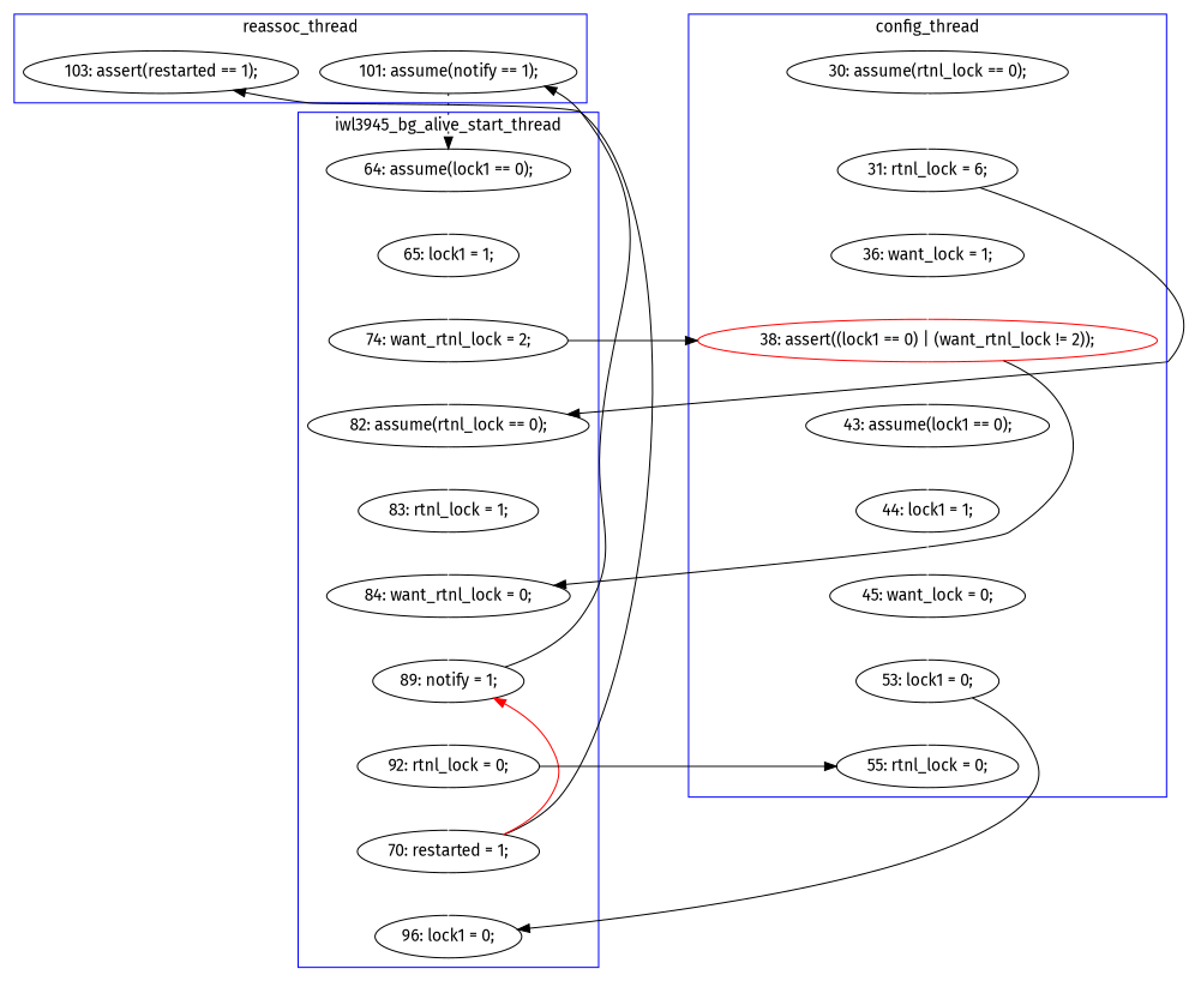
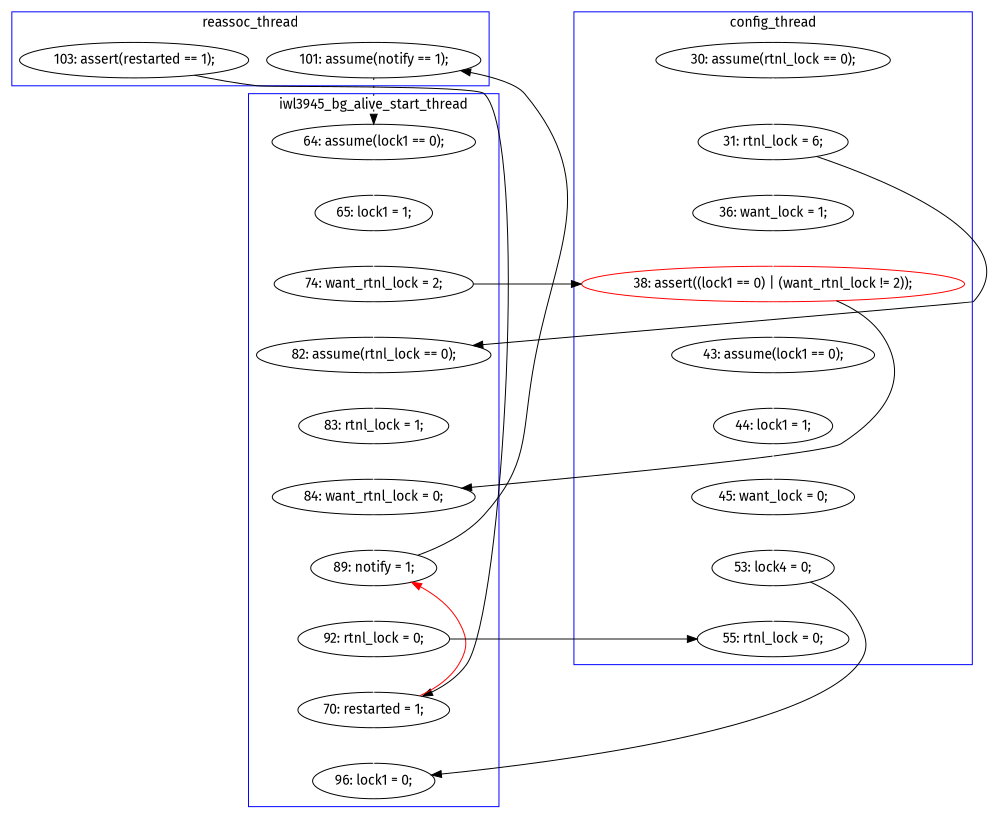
  digraph {
    fontname="Fira Sans"
    node [fontname="Fira Sans"]
    edge [color=white fontname="Fira Sans" style=solid]
    n1 [label="101: assume(notify == 1);"]
    n2 [label="103: assert(restarted == 1);"]
    n3 [label="89: notify = 1;"]
    n4 [label="70: restarted = 1;"]
    n5 [label="96: lock1 = 0;"]
    n6 [label="92: rtnl_lock = 0;"]
    n7 [label="84: want_rtnl_lock = 0;"]
    n8 [label="64: assume(lock1 == 0);"]
    n9 [label="65: lock1 = 1;"]
    n10 [label="83: rtnl_lock = 1;"]
    n11 [label="74: want_rtnl_lock = 2;"]
    n12 [label="82: assume(rtnl_lock == 0);"]
    n13 [label="55: rtnl_lock = 0;"]
    n14 [color=red label="38: assert((lock1 == 0) | (want_rtnl_lock != 2));"]
    n15 [label="43: assume(lock1 == 0);"]
    n16 [label="30: assume(rtnl_lock == 0);"]
    n17 [label="31: rtnl_lock = 6;"]
    n18 [label="36: want_lock = 1;"]
    n19 [label="44: lock1 = 1;"]
    n20 [label="45: want_lock = 0;"]
-   n21 [label="53: lock1 = 0;"]
+   n21 [label="53: lock4 = 0;"]
    subgraph cluster_1 {
      color=blue
      label=reassoc_thread
      n1
      n2
    }
    subgraph cluster_2 {
      color=blue
      label=iwl3945_bg_alive_start_thread
      n3
      n4
      n5
      n6
      n7
      n8
      n9
      n10
      n11
      n12
    }
    subgraph cluster_3 {
      color=blue
      label=config_thread
      n13
      n14
      n15
      n16
      n17
      n18
      n19
      n20
      n21
    }
    n1 -> n8 [color=black style=dotted]
-   n4 -> n2 [color=black constraint=false]
+   n2 -> n4 [color=black constraint=false]
    n3 -> n1 [color=black constraint=false]
    n3 -> n6
    n4 -> n3 [color=red constraint=false]
    n4 -> n5
    n6 -> n4
    n6 -> n13 [color=black constraint=false]
    n7 -> n3
    n8 -> n9
    n9 -> n11
    n10 -> n7
    n11 -> n12
    n11 -> n14 [color=black constraint=false]
    n12 -> n10
    n14 -> n7 [color=black constraint=false]
    n14 -> n15
    n15 -> n19
    n16 -> n17
    n17 -> n12 [color=black constraint=false]
    n17 -> n18
    n18 -> n14
    n19 -> n20
    n20 -> n21
    n21 -> n5 [color=black constraint=false]
    n21 -> n13
  }
